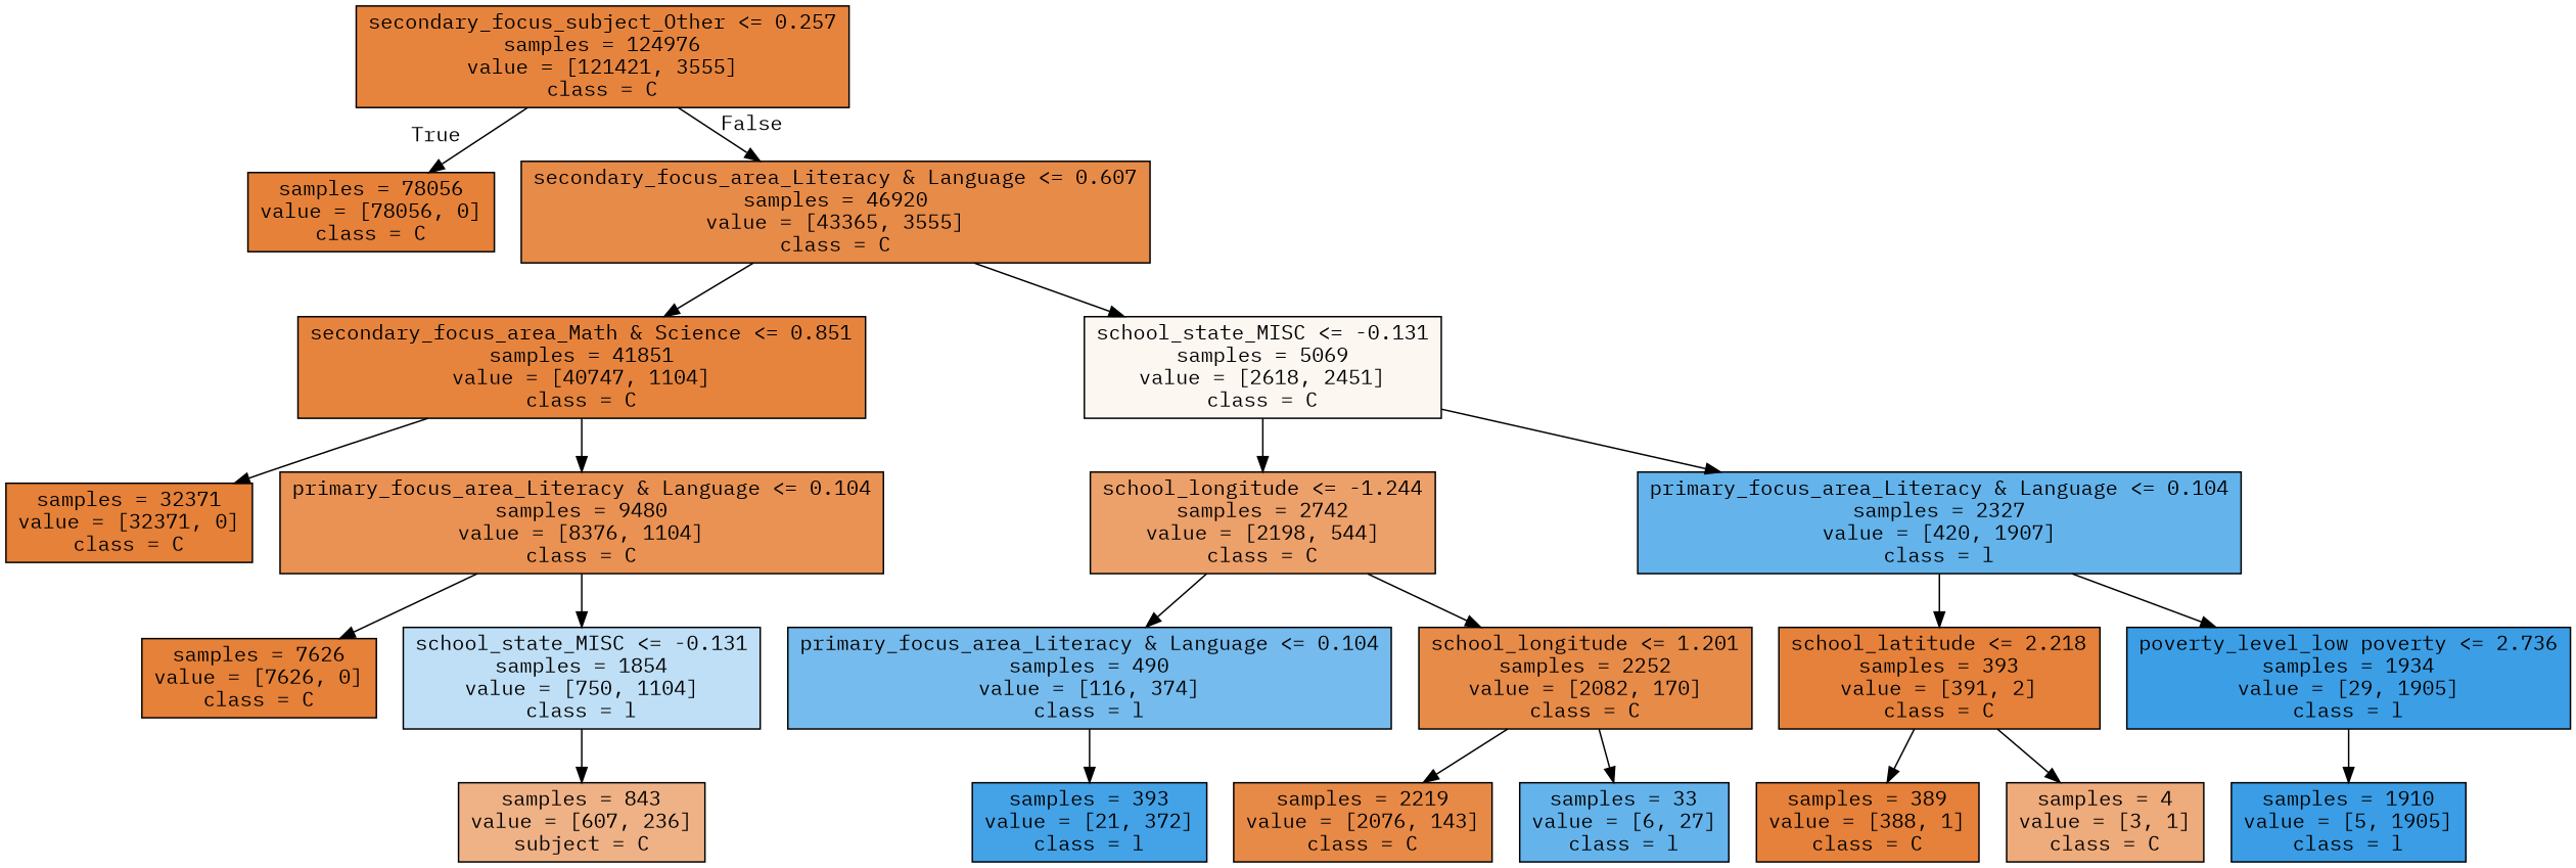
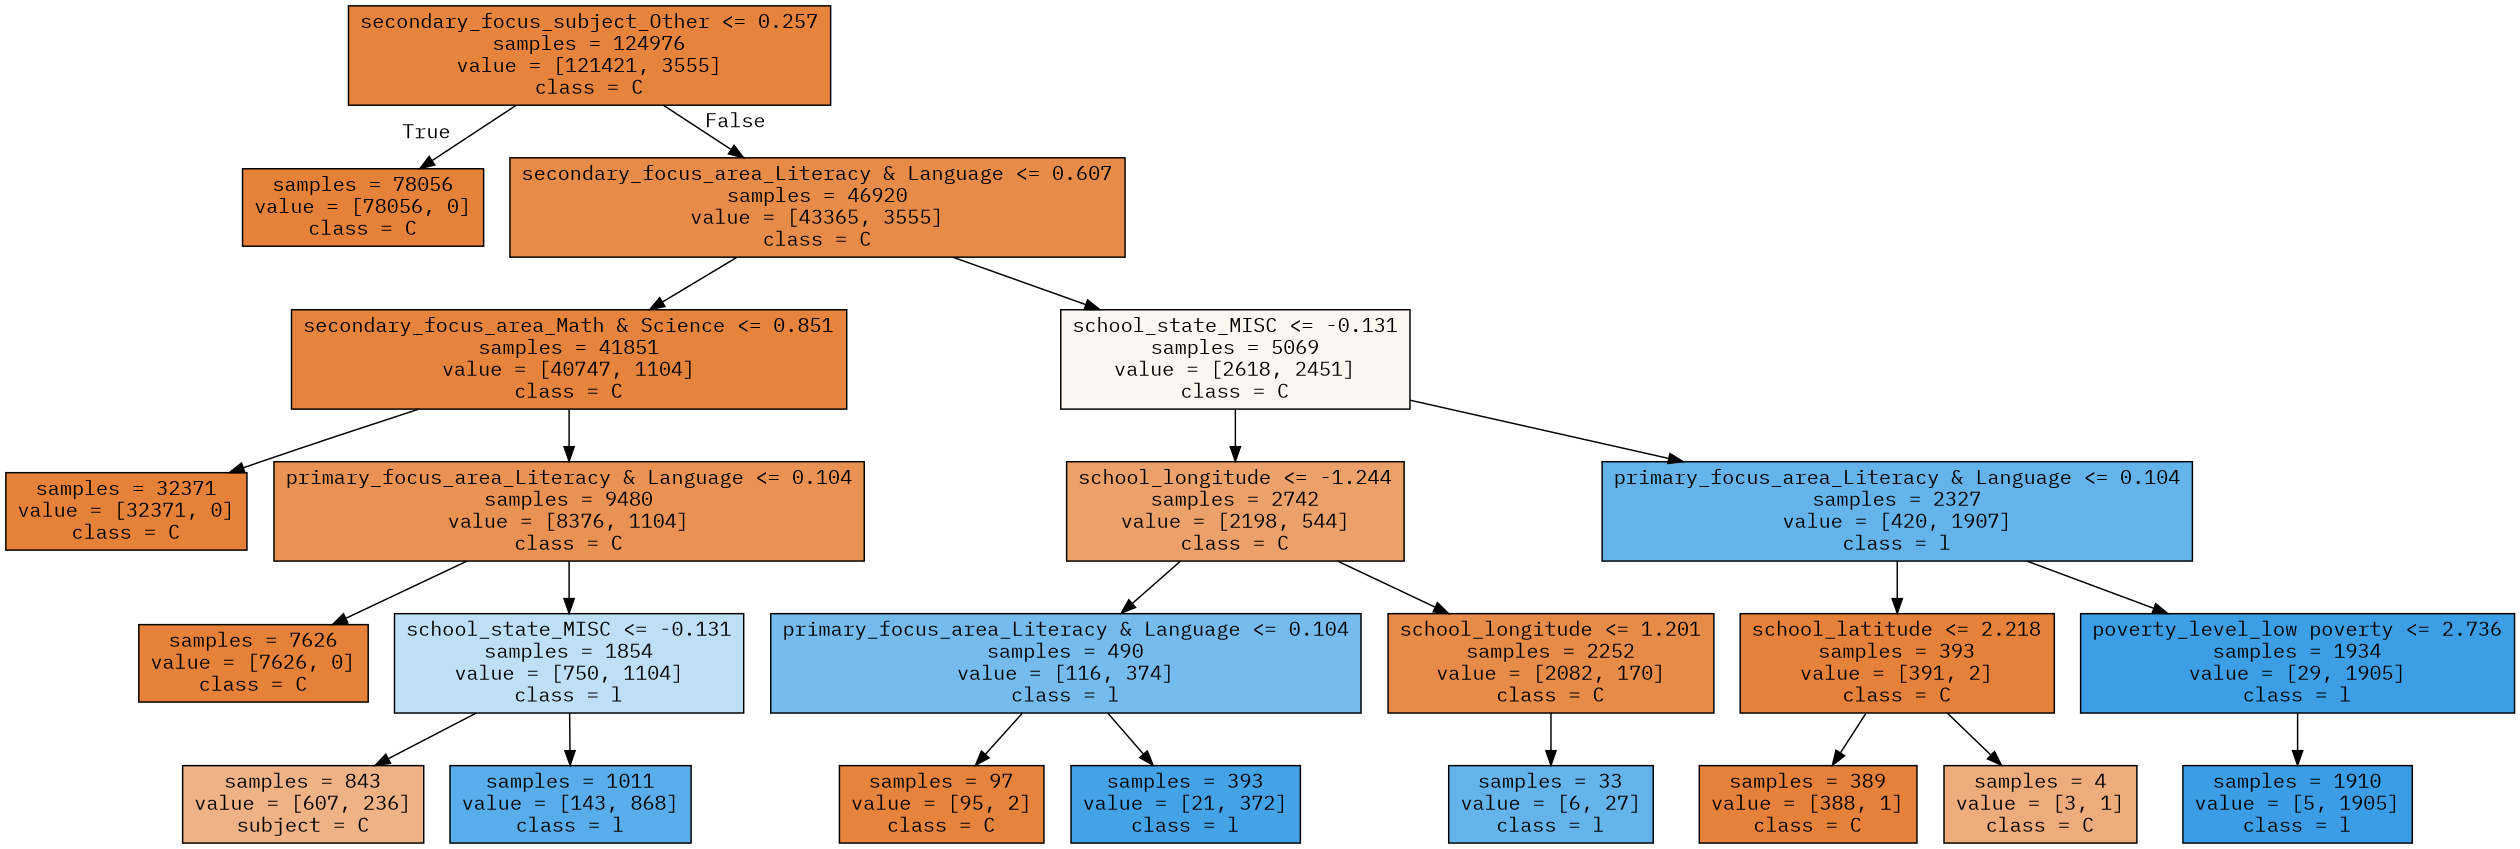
  digraph {
    fontname="IBM Plex Mono"
    node [color=black fillcolor="#e58139ff" fontname="IBM Plex Mono" shape=box style=filled]
    edge [fontname="IBM Plex Mono"]
    n1 [fillcolor="#e58139f8" label="secondary_focus_subject_Other <= 0.257\nsamples = 124976\nvalue = [121421, 3555]\nclass = C"]
    n2 [label="samples = 78056\nvalue = [78056, 0]\nclass = C"]
    n3 [fillcolor="#e58139ea" label="secondary_focus_area_Literacy & Language <= 0.607\nsamples = 46920\nvalue = [43365, 3555]\nclass = C"]
    n4 [fillcolor="#e58139f8" label="secondary_focus_area_Math & Science <= 0.851\nsamples = 41851\nvalue = [40747, 1104]\nclass = C"]
    n5 [fillcolor="#e5813910" label="school_state_MISC <= -0.131\nsamples = 5069\nvalue = [2618, 2451]\nclass = C"]
    n6 [label="samples = 32371\nvalue = [32371, 0]\nclass = C"]
    n7 [fillcolor="#e58139dd" label="primary_focus_area_Literacy & Language <= 0.104\nsamples = 9480\nvalue = [8376, 1104]\nclass = C"]
    n8 [fillcolor="#e58139c0" label="school_longitude <= -1.244\nsamples = 2742\nvalue = [2198, 544]\nclass = C"]
    n9 [fillcolor="#399de5c7" label="primary_focus_area_Literacy & Language <= 0.104\nsamples = 2327\nvalue = [420, 1907]\nclass = l"]
    n10 [label="samples = 7626\nvalue = [7626, 0]\nclass = C"]
    n11 [fillcolor="#399de552" label="school_state_MISC <= -0.131\nsamples = 1854\nvalue = [750, 1104]\nclass = l"]
    n12 [fillcolor="#e581399c" label="samples = 843\nvalue = [607, 236]\nsubject = C"]
+   n13 [fillcolor="#399de5d5" label="samples = 1011\nvalue = [143, 868]\nclass = l"]
    n14 [fillcolor="#399de5b0" label="primary_focus_area_Literacy & Language <= 0.104\nsamples = 490\nvalue = [116, 374]\nclass = l"]
    n15 [fillcolor="#e58139ea" label="school_longitude <= 1.201\nsamples = 2252\nvalue = [2082, 170]\nclass = C"]
    n16 [fillcolor="#e58139fe" label="school_latitude <= 2.218\nsamples = 393\nvalue = [391, 2]\nclass = C"]
    n17 [fillcolor="#399de5fb" label="poverty_level_low poverty <= 2.736\nsamples = 1934\nvalue = [29, 1905]\nclass = l"]
+   n18 [fillcolor="#e58139fa" label="samples = 97\nvalue = [95, 2]\nclass = C"]
    n19 [fillcolor="#399de5f1" label="samples = 393\nvalue = [21, 372]\nclass = l"]
-   n20 [fillcolor="#e58139ed" label="samples = 2219\nvalue = [2076, 143]\nclass = C"]
    n21 [fillcolor="#399de5c6" label="samples = 33\nvalue = [6, 27]\nclass = l"]
    n22 [fillcolor="#e58139fe" label="samples = 389\nvalue = [388, 1]\nclass = C"]
    n23 [fillcolor="#e58139aa" label="samples = 4\nvalue = [3, 1]\nclass = C"]
    n24 [fillcolor="#399de5fe" label="samples = 1910\nvalue = [5, 1905]\nclass = l"]
    n1 -> n2 [headlabel=True labelangle=45 labeldistance=2.5]
    n1 -> n3 [headlabel=False labelangle=-45 labeldistance=2.5]
    n3 -> n4
    n3 -> n5
    n4 -> n6
    n4 -> n7
    n5 -> n8
    n5 -> n9
    n7 -> n10
    n7 -> n11
    n8 -> n14
    n8 -> n15
    n9 -> n16
    n9 -> n17
    n11 -> n12
+   n11 -> n13
+   n14 -> n18
    n14 -> n19
-   n15 -> n20
    n15 -> n21
    n16 -> n22
    n16 -> n23
    n17 -> n24
  }
